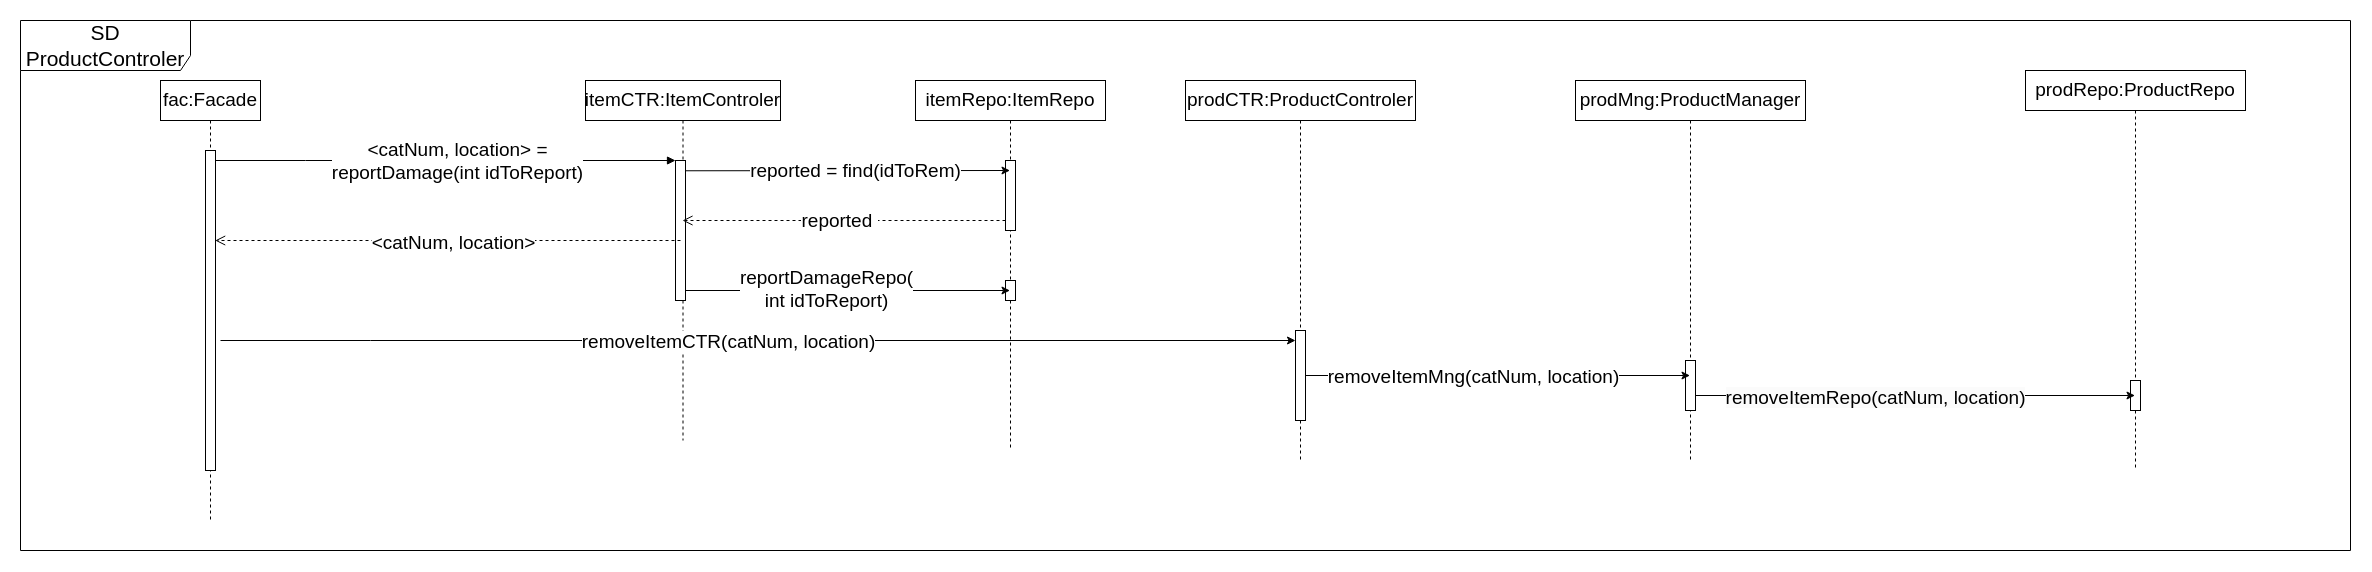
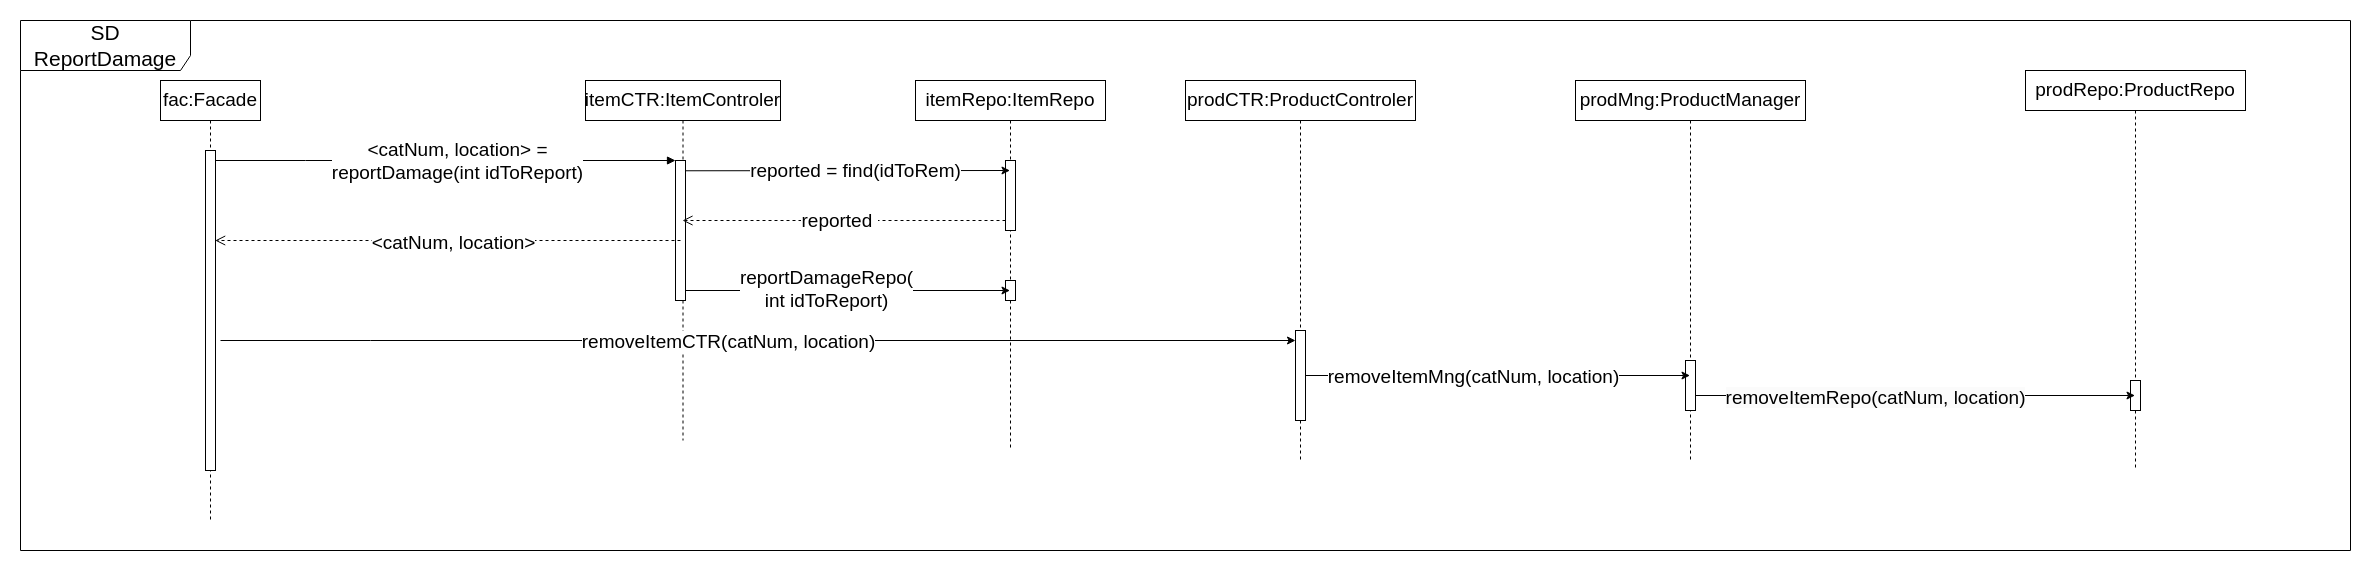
  <mxCell id="0" />
  <mxCell id="1" parent="0" />
  <mxCell id="2" value="itemCTR:ItemControler" style="shape=umlLifeline;perimeter=lifelinePerimeter;whiteSpace=wrap;html=1;container=0;dropTarget=0;collapsible=0;recursiveResize=0;outlineConnect=0;portConstraint=eastwest;newEdgeStyle={&quot;edgeStyle&quot;:&quot;elbowEdgeStyle&quot;,&quot;elbow&quot;:&quot;vertical&quot;,&quot;curved&quot;:0,&quot;rounded&quot;:0};fontSize=19;" parent="1" vertex="1"><mxGeometry x="585" y="80" width="195" height="360" as="geometry" /></mxCell>
  <mxCell id="3" value="" style="html=1;points=[];perimeter=orthogonalPerimeter;outlineConnect=0;targetShapes=umlLifeline;portConstraint=eastwest;newEdgeStyle={&quot;edgeStyle&quot;:&quot;elbowEdgeStyle&quot;,&quot;elbow&quot;:&quot;vertical&quot;,&quot;curved&quot;:0,&quot;rounded&quot;:0};fontSize=19;" parent="2" vertex="1"><mxGeometry x="90" y="80" width="10" height="140" as="geometry" /></mxCell>
  <mxCell id="4" value="" style="html=1;verticalAlign=bottom;endArrow=block;edgeStyle=elbowEdgeStyle;elbow=vertical;curved=0;rounded=0;fontSize=19;" parent="1" target="3" edge="1"><mxGeometry relative="1" as="geometry"><mxPoint x="210" y="160" as="sourcePoint" /><Array as="points"><mxPoint x="305" y="160" /></Array></mxGeometry></mxCell>
  <mxCell id="5" value="&amp;lt;catNum, location&amp;gt; =&lt;br&gt;reportDamage(int idToReport) " style="edgeLabel;html=1;align=center;verticalAlign=middle;resizable=0;points=[];fontSize=19;" parent="4" vertex="1" connectable="0"><mxGeometry x="0.057" relative="1" as="geometry"><mxPoint as="offset" /></mxGeometry></mxCell>
  <mxCell id="6" value="itemRepo:ItemRepo" style="shape=umlLifeline;perimeter=lifelinePerimeter;whiteSpace=wrap;html=1;container=0;dropTarget=0;collapsible=0;recursiveResize=0;outlineConnect=0;portConstraint=eastwest;newEdgeStyle={&quot;edgeStyle&quot;:&quot;elbowEdgeStyle&quot;,&quot;elbow&quot;:&quot;vertical&quot;,&quot;curved&quot;:0,&quot;rounded&quot;:0};fontSize=19;" parent="1" vertex="1"><mxGeometry x="915" y="80" width="190" height="370" as="geometry" /></mxCell>
  <mxCell id="7" value="" style="html=1;points=[];perimeter=orthogonalPerimeter;outlineConnect=0;targetShapes=umlLifeline;portConstraint=eastwest;newEdgeStyle={&quot;edgeStyle&quot;:&quot;elbowEdgeStyle&quot;,&quot;elbow&quot;:&quot;vertical&quot;,&quot;curved&quot;:0,&quot;rounded&quot;:0};fontSize=19;" parent="6" vertex="1"><mxGeometry x="90" y="80" width="10" height="70" as="geometry" /></mxCell>
  <mxCell id="8" value="" style="html=1;points=[];perimeter=orthogonalPerimeter;outlineConnect=0;targetShapes=umlLifeline;portConstraint=eastwest;newEdgeStyle={&quot;edgeStyle&quot;:&quot;elbowEdgeStyle&quot;,&quot;elbow&quot;:&quot;vertical&quot;,&quot;curved&quot;:0,&quot;rounded&quot;:0};fontSize=19;" parent="6" vertex="1"><mxGeometry x="90" y="200" width="10" height="20" as="geometry" /></mxCell>
  <mxCell id="9" style="edgeStyle=elbowEdgeStyle;rounded=0;orthogonalLoop=1;jettySize=auto;html=1;elbow=vertical;curved=0;fontSize=19;" parent="1" edge="1"><mxGeometry relative="1" as="geometry"><mxPoint x="685" y="290.001" as="sourcePoint" /><mxPoint x="1009.5" y="290.069" as="targetPoint" /></mxGeometry></mxCell>
  <mxCell id="10" value="reportDamageRepo(&lt;div&gt;int idToReport) &lt;/div&gt;" style="edgeLabel;html=1;align=center;verticalAlign=middle;resizable=0;points=[];fontSize=19;" parent="9" vertex="1" connectable="0"><mxGeometry x="-0.13" y="2" relative="1" as="geometry"><mxPoint as="offset" /></mxGeometry></mxCell>
  <mxCell id="11" style="edgeStyle=elbowEdgeStyle;rounded=0;orthogonalLoop=1;jettySize=auto;html=1;elbow=vertical;curved=0;fontSize=19;" parent="1" edge="1"><mxGeometry relative="1" as="geometry"><mxPoint x="685" y="170.281" as="sourcePoint" /><mxPoint x="1009.5" y="170.281" as="targetPoint" /></mxGeometry></mxCell>
  <mxCell id="12" value="reported = find(idToRem)" style="edgeLabel;html=1;align=center;verticalAlign=middle;resizable=0;points=[];fontSize=19;" parent="11" vertex="1" connectable="0"><mxGeometry x="-0.072" y="-1" relative="1" as="geometry"><mxPoint x="19" y="-1" as="offset" /></mxGeometry></mxCell>
  <mxCell id="13" value="" style="html=1;verticalAlign=bottom;endArrow=open;dashed=1;endSize=8;curved=0;rounded=0;fontSize=19;" parent="1" target="2" edge="1"><mxGeometry relative="1" as="geometry"><mxPoint x="1005" y="220" as="sourcePoint" /><mxPoint x="925" y="220" as="targetPoint" /></mxGeometry></mxCell>
  <mxCell id="14" value="reported&amp;nbsp;" style="edgeLabel;html=1;align=center;verticalAlign=middle;resizable=0;points=[];fontSize=19;" parent="13" vertex="1" connectable="0"><mxGeometry x="0.031" relative="1" as="geometry"><mxPoint as="offset" /></mxGeometry></mxCell>
  <mxCell id="15" value="" style="html=1;verticalAlign=bottom;endArrow=open;dashed=1;endSize=8;curved=0;rounded=0;fontSize=19;" parent="1" edge="1"><mxGeometry relative="1" as="geometry"><mxPoint x="680" y="240" as="sourcePoint" /><mxPoint x="214.667" y="240" as="targetPoint" /></mxGeometry></mxCell>
  <mxCell id="16" value="&amp;lt;catNum, location&amp;gt;" style="edgeLabel;html=1;align=center;verticalAlign=middle;resizable=0;points=[];fontSize=19;" parent="15" vertex="1" connectable="0"><mxGeometry x="-0.019" y="2" relative="1" as="geometry"><mxPoint as="offset" /></mxGeometry></mxCell>
  <mxCell id="17" value="prodCTR:ProductControler" style="shape=umlLifeline;perimeter=lifelinePerimeter;whiteSpace=wrap;html=1;container=0;dropTarget=0;collapsible=0;recursiveResize=0;outlineConnect=0;portConstraint=eastwest;newEdgeStyle={&quot;edgeStyle&quot;:&quot;elbowEdgeStyle&quot;,&quot;elbow&quot;:&quot;vertical&quot;,&quot;curved&quot;:0,&quot;rounded&quot;:0};fontSize=19;" parent="1" vertex="1"><mxGeometry x="1185" y="80" width="230" height="380" as="geometry" /></mxCell>
  <mxCell id="18" value="" style="html=1;points=[];perimeter=orthogonalPerimeter;outlineConnect=0;targetShapes=umlLifeline;portConstraint=eastwest;newEdgeStyle={&quot;edgeStyle&quot;:&quot;elbowEdgeStyle&quot;,&quot;elbow&quot;:&quot;vertical&quot;,&quot;curved&quot;:0,&quot;rounded&quot;:0};fontSize=19;" parent="17" vertex="1"><mxGeometry x="110" y="250" width="10" height="90" as="geometry" /></mxCell>
  <mxCell id="19" style="edgeStyle=elbowEdgeStyle;rounded=0;orthogonalLoop=1;jettySize=auto;html=1;elbow=vertical;curved=0;fontSize=19;" parent="1" target="18" edge="1"><mxGeometry relative="1" as="geometry"><mxPoint x="220" y="340" as="sourcePoint" /><mxPoint x="1279.5" y="339.997" as="targetPoint" /><Array as="points"><mxPoint x="370" y="340" /></Array></mxGeometry></mxCell>
  <mxCell id="20" value="removeItemCTR(catNum, location) " style="edgeLabel;html=1;align=center;verticalAlign=middle;resizable=0;points=[];fontSize=19;" parent="19" vertex="1" connectable="0"><mxGeometry x="-0.057" y="-1" relative="1" as="geometry"><mxPoint as="offset" /></mxGeometry></mxCell>
  <mxCell id="21" value="prodMng:ProductManager" style="shape=umlLifeline;perimeter=lifelinePerimeter;whiteSpace=wrap;html=1;container=0;dropTarget=0;collapsible=0;recursiveResize=0;outlineConnect=0;portConstraint=eastwest;newEdgeStyle={&quot;edgeStyle&quot;:&quot;elbowEdgeStyle&quot;,&quot;elbow&quot;:&quot;vertical&quot;,&quot;curved&quot;:0,&quot;rounded&quot;:0};fontSize=19;" parent="1" vertex="1"><mxGeometry x="1575" y="80" width="230" height="380" as="geometry" /></mxCell>
  <mxCell id="22" value="" style="html=1;points=[];perimeter=orthogonalPerimeter;outlineConnect=0;targetShapes=umlLifeline;portConstraint=eastwest;newEdgeStyle={&quot;edgeStyle&quot;:&quot;elbowEdgeStyle&quot;,&quot;elbow&quot;:&quot;vertical&quot;,&quot;curved&quot;:0,&quot;rounded&quot;:0};fontSize=19;" parent="21" vertex="1"><mxGeometry x="110" y="280" width="10" height="50" as="geometry" /></mxCell>
  <mxCell id="23" style="edgeStyle=elbowEdgeStyle;rounded=0;orthogonalLoop=1;jettySize=auto;html=1;elbow=vertical;curved=0;fontSize=19;" parent="1" target="21" edge="1"><mxGeometry relative="1" as="geometry"><mxPoint x="1325" y="375" as="sourcePoint" /><Array as="points"><mxPoint x="1305" y="375" /></Array></mxGeometry></mxCell>
  <mxCell id="24" value="removeItemMng(catNum, location)" style="edgeLabel;html=1;align=center;verticalAlign=middle;resizable=0;points=[];fontSize=19;" parent="23" vertex="1" connectable="0"><mxGeometry x="-0.077" y="-1" relative="1" as="geometry"><mxPoint as="offset" /></mxGeometry></mxCell>
  <mxCell id="25" value="prodRepo:ProductRepo" style="shape=umlLifeline;perimeter=lifelinePerimeter;whiteSpace=wrap;html=1;container=0;dropTarget=0;collapsible=0;recursiveResize=0;outlineConnect=0;portConstraint=eastwest;newEdgeStyle={&quot;edgeStyle&quot;:&quot;elbowEdgeStyle&quot;,&quot;elbow&quot;:&quot;vertical&quot;,&quot;curved&quot;:0,&quot;rounded&quot;:0};fontSize=19;" parent="1" vertex="1"><mxGeometry x="2025" y="70" width="220" height="400" as="geometry" /></mxCell>
  <mxCell id="26" value="" style="html=1;points=[];perimeter=orthogonalPerimeter;outlineConnect=0;targetShapes=umlLifeline;portConstraint=eastwest;newEdgeStyle={&quot;edgeStyle&quot;:&quot;elbowEdgeStyle&quot;,&quot;elbow&quot;:&quot;vertical&quot;,&quot;curved&quot;:0,&quot;rounded&quot;:0};fontSize=19;" parent="25" vertex="1"><mxGeometry x="105" y="310" width="10" height="30" as="geometry" /></mxCell>
  <mxCell id="27" style="edgeStyle=elbowEdgeStyle;rounded=0;orthogonalLoop=1;jettySize=auto;html=1;elbow=vertical;curved=0;fontSize=19;" parent="1" target="25" edge="1"><mxGeometry relative="1" as="geometry"><mxPoint x="1735" y="395" as="sourcePoint" /><Array as="points"><mxPoint x="1695" y="395" /></Array></mxGeometry></mxCell>
  <mxCell id="28" value="&lt;span style=&quot;font-size: 19px; background-color: rgb(251, 251, 251);&quot;&gt;removeItemRepo(catNum, location)&lt;/span&gt;" style="edgeLabel;html=1;align=center;verticalAlign=middle;resizable=0;points=[];fontSize=19;" parent="27" vertex="1" connectable="0"><mxGeometry x="-0.085" y="-2" relative="1" as="geometry"><mxPoint as="offset" /></mxGeometry></mxCell>
  <mxCell id="29" value="fac:Facade" style="shape=umlLifeline;perimeter=lifelinePerimeter;whiteSpace=wrap;html=1;container=0;dropTarget=0;collapsible=0;recursiveResize=0;outlineConnect=0;portConstraint=eastwest;newEdgeStyle={&quot;edgeStyle&quot;:&quot;elbowEdgeStyle&quot;,&quot;elbow&quot;:&quot;vertical&quot;,&quot;curved&quot;:0,&quot;rounded&quot;:0};fontSize=19;" parent="1" vertex="1"><mxGeometry x="160" y="80" width="100" height="440" as="geometry" /></mxCell>
  <mxCell id="30" value="" style="html=1;points=[];perimeter=orthogonalPerimeter;outlineConnect=0;targetShapes=umlLifeline;portConstraint=eastwest;newEdgeStyle={&quot;edgeStyle&quot;:&quot;elbowEdgeStyle&quot;,&quot;elbow&quot;:&quot;vertical&quot;,&quot;curved&quot;:0,&quot;rounded&quot;:0};fontSize=19;" parent="29" vertex="1"><mxGeometry x="45" y="70" width="10" height="320" as="geometry" /></mxCell>
- <mxCell id="31" value="&lt;font style=&quot;font-size: 21px;&quot;&gt;SD ProductControler&lt;/font&gt;" style="shape=umlFrame;whiteSpace=wrap;html=1;pointerEvents=0;width=170;height=50;" parent="1" vertex="1"><mxGeometry x="20" y="20" width="2330" height="530" as="geometry" /></mxCell>
+ <mxCell id="31" value="&lt;font style=&quot;font-size: 21px;&quot;&gt;SD ReportDamage&lt;/font&gt;" style="shape=umlFrame;whiteSpace=wrap;html=1;pointerEvents=0;width=170;height=50;" parent="1" vertex="1"><mxGeometry x="20" y="20" width="2330" height="530" as="geometry" /></mxCell>
